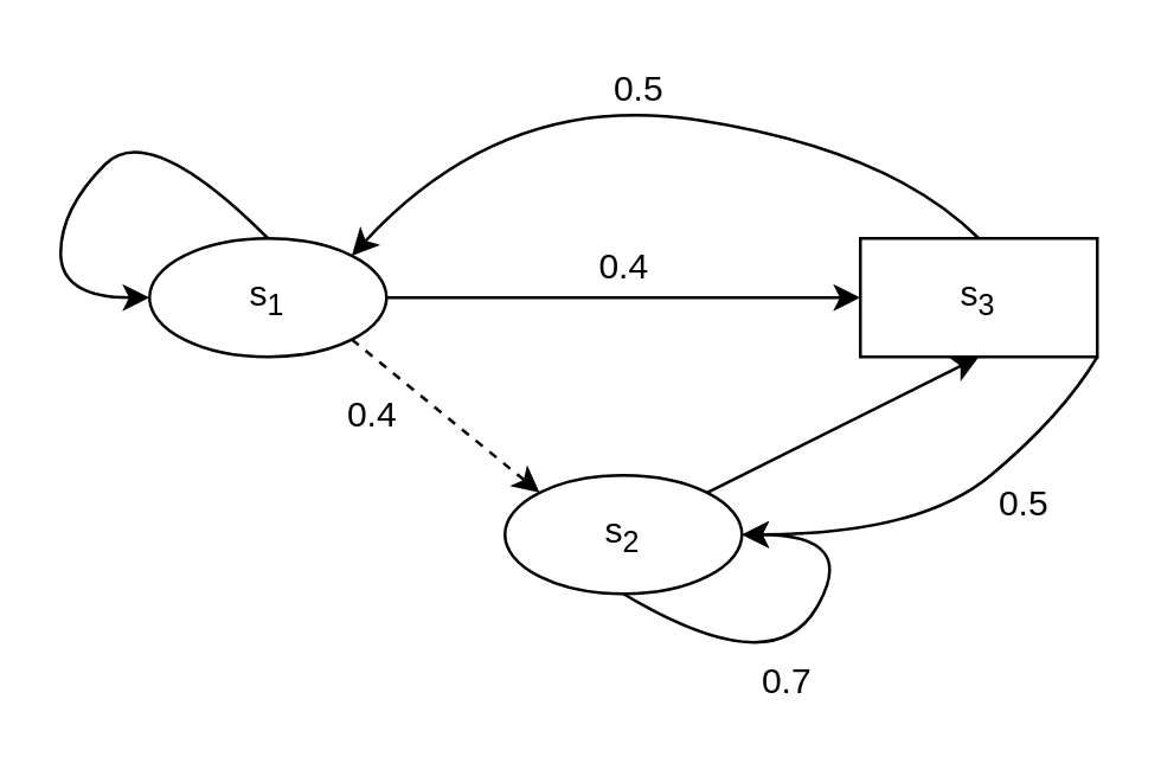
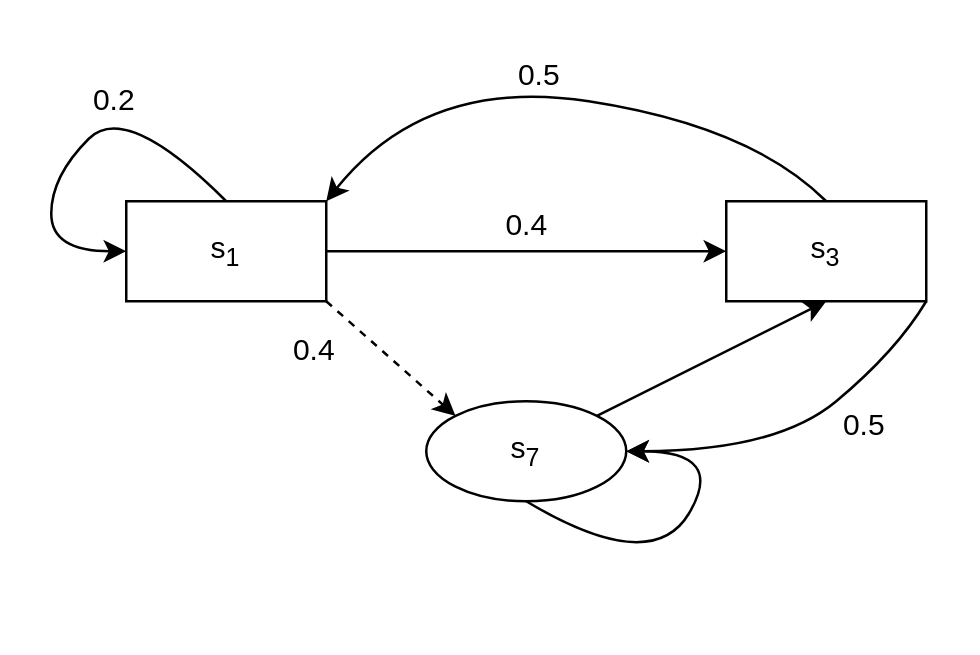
  <mxCell id="0" />
  <mxCell id="1" parent="0" />
- <mxCell id="2" value="s&lt;sub&gt;1&lt;/sub&gt;" style="ellipse;whiteSpace=wrap;html=1;" vertex="1" parent="1"><mxGeometry x="50" y="80" width="80" height="40" as="geometry" /></mxCell>
- <mxCell id="3" value="s&lt;sub&gt;2&lt;/sub&gt;" style="ellipse;whiteSpace=wrap;html=1;" vertex="1" parent="1"><mxGeometry x="170" y="160" width="80" height="40" as="geometry" /></mxCell>
+ <mxCell id="2" value="s&lt;sub&gt;1&lt;/sub&gt;" style="whiteSpace=wrap;html=1;rounded=0;" vertex="1" parent="1"><mxGeometry x="50" y="80" width="80" height="40" as="geometry" /></mxCell>
+ <mxCell id="3" value="s&lt;sub&gt;7&lt;/sub&gt;" style="ellipse;whiteSpace=wrap;html=1;" vertex="1" parent="1"><mxGeometry x="170" y="160" width="80" height="40" as="geometry" /></mxCell>
  <mxCell id="4" value="s&lt;sub&gt;3&lt;/sub&gt;" style="whiteSpace=wrap;html=1;rounded=0;" vertex="1" parent="1"><mxGeometry x="290" y="80" width="80" height="40" as="geometry" /></mxCell>
  <mxCell id="5" value="" style="endArrow=classic;html=1;exitX=1;exitY=0.5;exitDx=0;exitDy=0;entryX=0;entryY=0.5;entryDx=0;entryDy=0;" edge="1" parent="1" source="2" target="4"><mxGeometry width="50" height="50" relative="1" as="geometry"><mxPoint x="290" y="440" as="sourcePoint" /><mxPoint x="340" y="390" as="targetPoint" /></mxGeometry></mxCell>
  <mxCell id="6" value="" style="endArrow=classic;html=1;exitX=1;exitY=1;exitDx=0;exitDy=0;entryX=0;entryY=0;entryDx=0;entryDy=0;dashed=1;" edge="1" parent="1" source="2" target="3"><mxGeometry width="50" height="50" relative="1" as="geometry"><mxPoint x="290" y="440" as="sourcePoint" /><mxPoint x="340" y="390" as="targetPoint" /></mxGeometry></mxCell>
  <mxCell id="7" value="" style="endArrow=classic;html=1;exitX=1;exitY=0;exitDx=0;exitDy=0;entryX=0.5;entryY=1;entryDx=0;entryDy=0;" edge="1" parent="1" source="3" target="4"><mxGeometry width="50" height="50" relative="1" as="geometry"><mxPoint x="290" y="440" as="sourcePoint" /><mxPoint x="340" y="390" as="targetPoint" /></mxGeometry></mxCell>
  <mxCell id="8" value="" style="curved=1;endArrow=classic;html=1;exitX=0.5;exitY=0;exitDx=0;exitDy=0;entryX=0;entryY=0.5;entryDx=0;entryDy=0;" edge="1" parent="1" source="2" target="2"><mxGeometry width="50" height="50" relative="1" as="geometry"><mxPoint x="-10" y="80" as="sourcePoint" /><mxPoint x="40" y="30" as="targetPoint" /><Array as="points"><mxPoint x="50" y="40" /><mxPoint x="20" y="70" /><mxPoint x="20" y="100" /></Array></mxGeometry></mxCell>
  <mxCell id="9" value="" style="curved=1;endArrow=classic;html=1;exitX=0.5;exitY=0;exitDx=0;exitDy=0;entryX=1;entryY=0;entryDx=0;entryDy=0;" edge="1" parent="1" source="4" target="2"><mxGeometry width="50" height="50" relative="1" as="geometry"><mxPoint x="315" y="60" as="sourcePoint" /><mxPoint x="365" y="10" as="targetPoint" /><Array as="points"><mxPoint x="300" y="50" /><mxPoint x="170" y="30" /></Array></mxGeometry></mxCell>
  <mxCell id="10" value="" style="curved=1;endArrow=classic;html=1;exitX=0.5;exitY=1;exitDx=0;exitDy=0;entryX=1;entryY=0.5;entryDx=0;entryDy=0;" edge="1" parent="1" source="3" target="3"><mxGeometry width="50" height="50" relative="1" as="geometry"><mxPoint x="290" y="330" as="sourcePoint" /><mxPoint x="340" y="280" as="targetPoint" /><Array as="points"><mxPoint x="260" y="230" /><mxPoint x="290" y="180" /></Array></mxGeometry></mxCell>
+ <mxCell id="11" value="0.2" style="text;html=1;align=center;verticalAlign=middle;resizable=0;points=[];autosize=1;" vertex="1" parent="1"><mxGeometry x="30" y="30" width="30" height="20" as="geometry" /></mxCell>
  <mxCell id="12" value="0.4" style="text;html=1;align=center;verticalAlign=middle;resizable=0;points=[];autosize=1;" vertex="1" parent="1"><mxGeometry x="195" y="80" width="30" height="20" as="geometry" /></mxCell>
  <mxCell id="13" value="0.4" style="text;html=1;align=center;verticalAlign=middle;resizable=0;points=[];autosize=1;" vertex="1" parent="1"><mxGeometry x="110" y="130" width="30" height="20" as="geometry" /></mxCell>
  <mxCell id="14" value="0.5" style="text;html=1;align=center;verticalAlign=middle;resizable=0;points=[];autosize=1;" vertex="1" parent="1"><mxGeometry x="200" y="20" width="30" height="20" as="geometry" /></mxCell>
- <mxCell id="15" value="0.7" style="text;html=1;align=center;verticalAlign=middle;resizable=0;points=[];autosize=1;" vertex="1" parent="1"><mxGeometry x="250" y="220" width="30" height="20" as="geometry" /></mxCell>
  <mxCell id="16" value="" style="curved=1;endArrow=classic;html=1;exitX=1;exitY=1;exitDx=0;exitDy=0;entryX=1;entryY=0.5;entryDx=0;entryDy=0;" edge="1" parent="1" source="4" target="3"><mxGeometry width="50" height="50" relative="1" as="geometry"><mxPoint x="290" y="330" as="sourcePoint" /><mxPoint x="340" y="280" as="targetPoint" /><Array as="points"><mxPoint x="358" y="140" /><mxPoint x="310" y="180" /></Array></mxGeometry></mxCell>
  <mxCell id="17" value="0.5" style="text;html=1;align=center;verticalAlign=middle;resizable=0;points=[];autosize=1;" vertex="1" parent="1"><mxGeometry x="330" y="160" width="30" height="20" as="geometry" /></mxCell>
